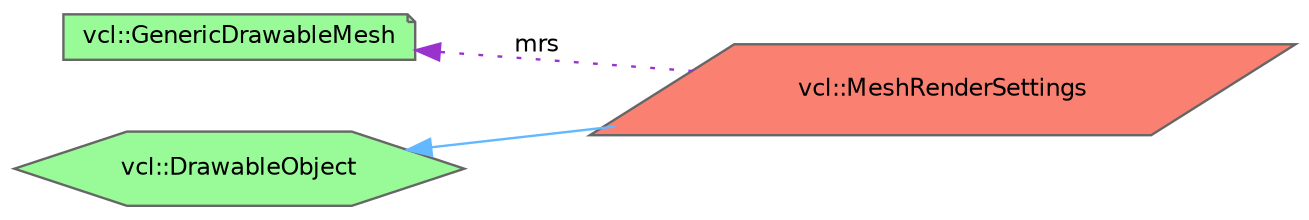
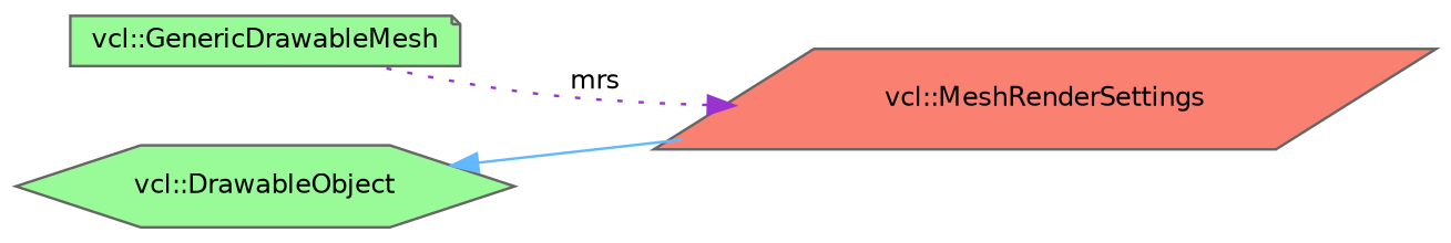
  digraph {
    rankdir=LR
    node [color=gray40 fillcolor=palegreen fontname=Helvetica fontsize=10 style=filled]
    edge [dir=back fontname=Helvetica fontsize=10 labelfontname=Helvetica labelfontsize=10]
    n1 [fontcolor=black height=0.2 label="vcl::GenericDrawableMesh" shape=note width=0.4]
    n2 [height=0.2 label="vcl::DrawableObject" shape=hexagon width=0.4]
    n3 [fillcolor=salmon height=0.2 label="vcl::MeshRenderSettings" shape=parallelogram width=0.4]
    n2 -> n3 [color=steelblue1 style=solid]
-   n1 -> n3 [color=darkorchid3 label=" mrs" style=dotted]
+   n3 -> n1 [color=darkorchid3 label=" mrs" style=dotted]
  }
